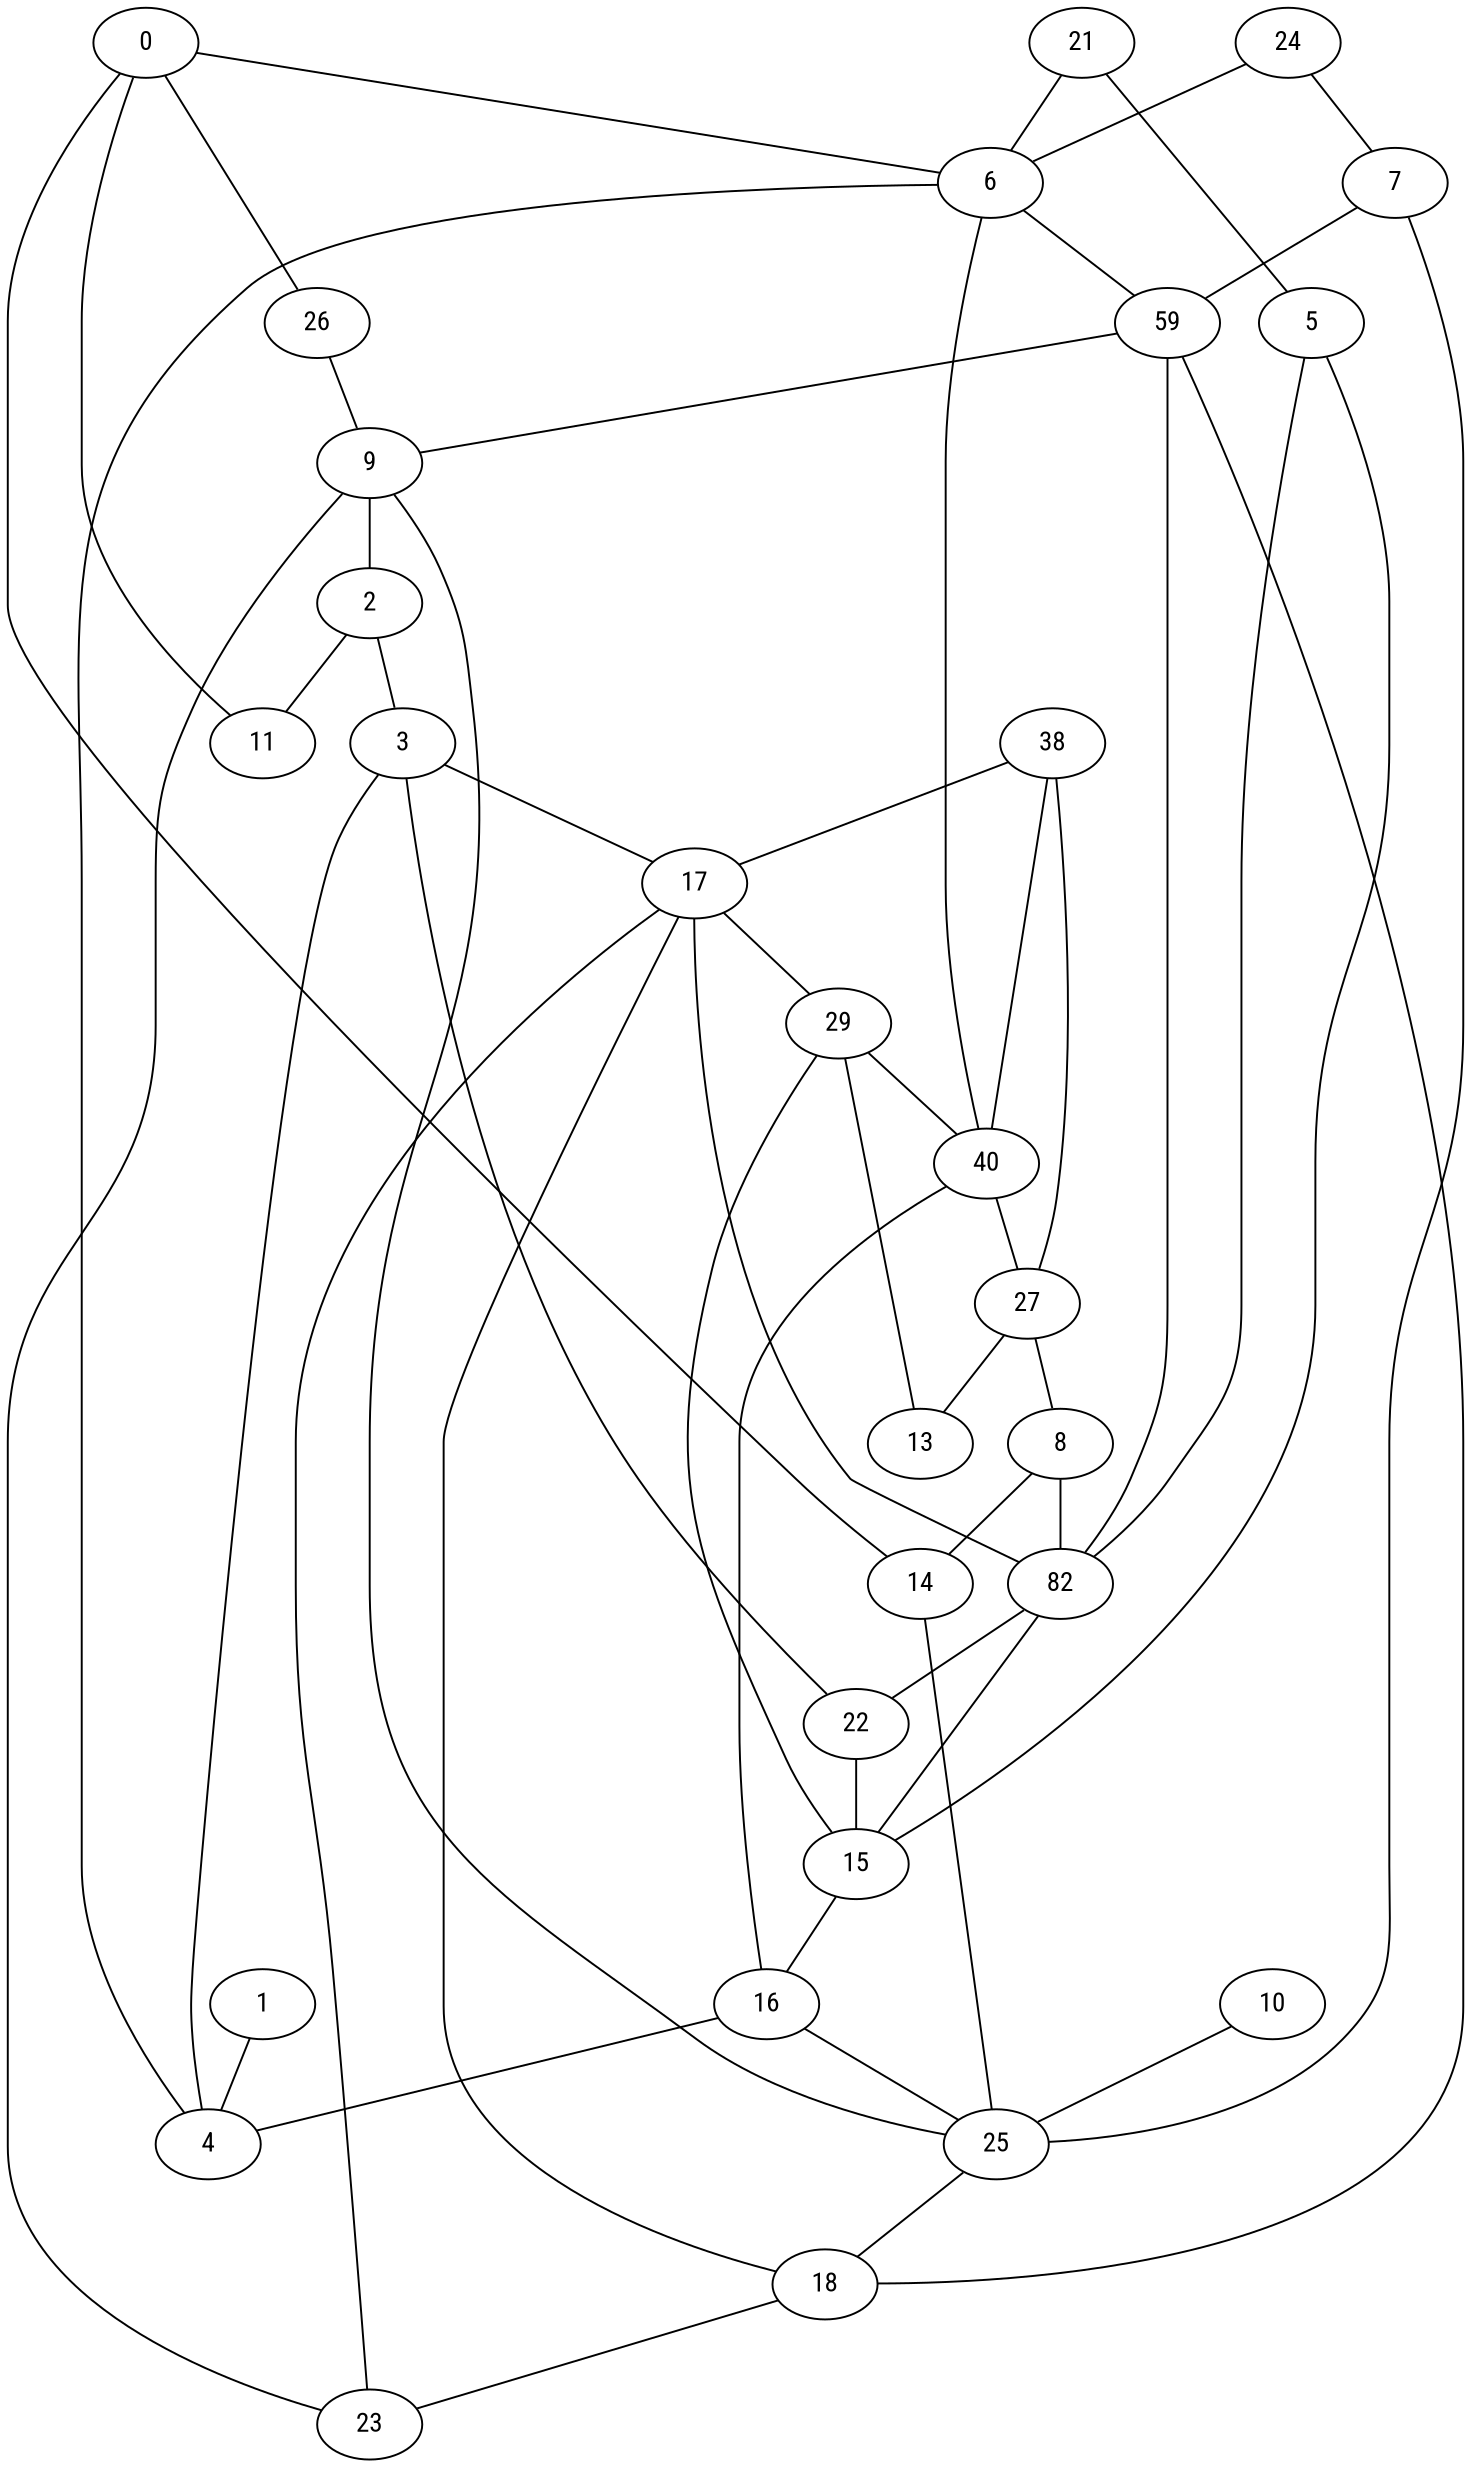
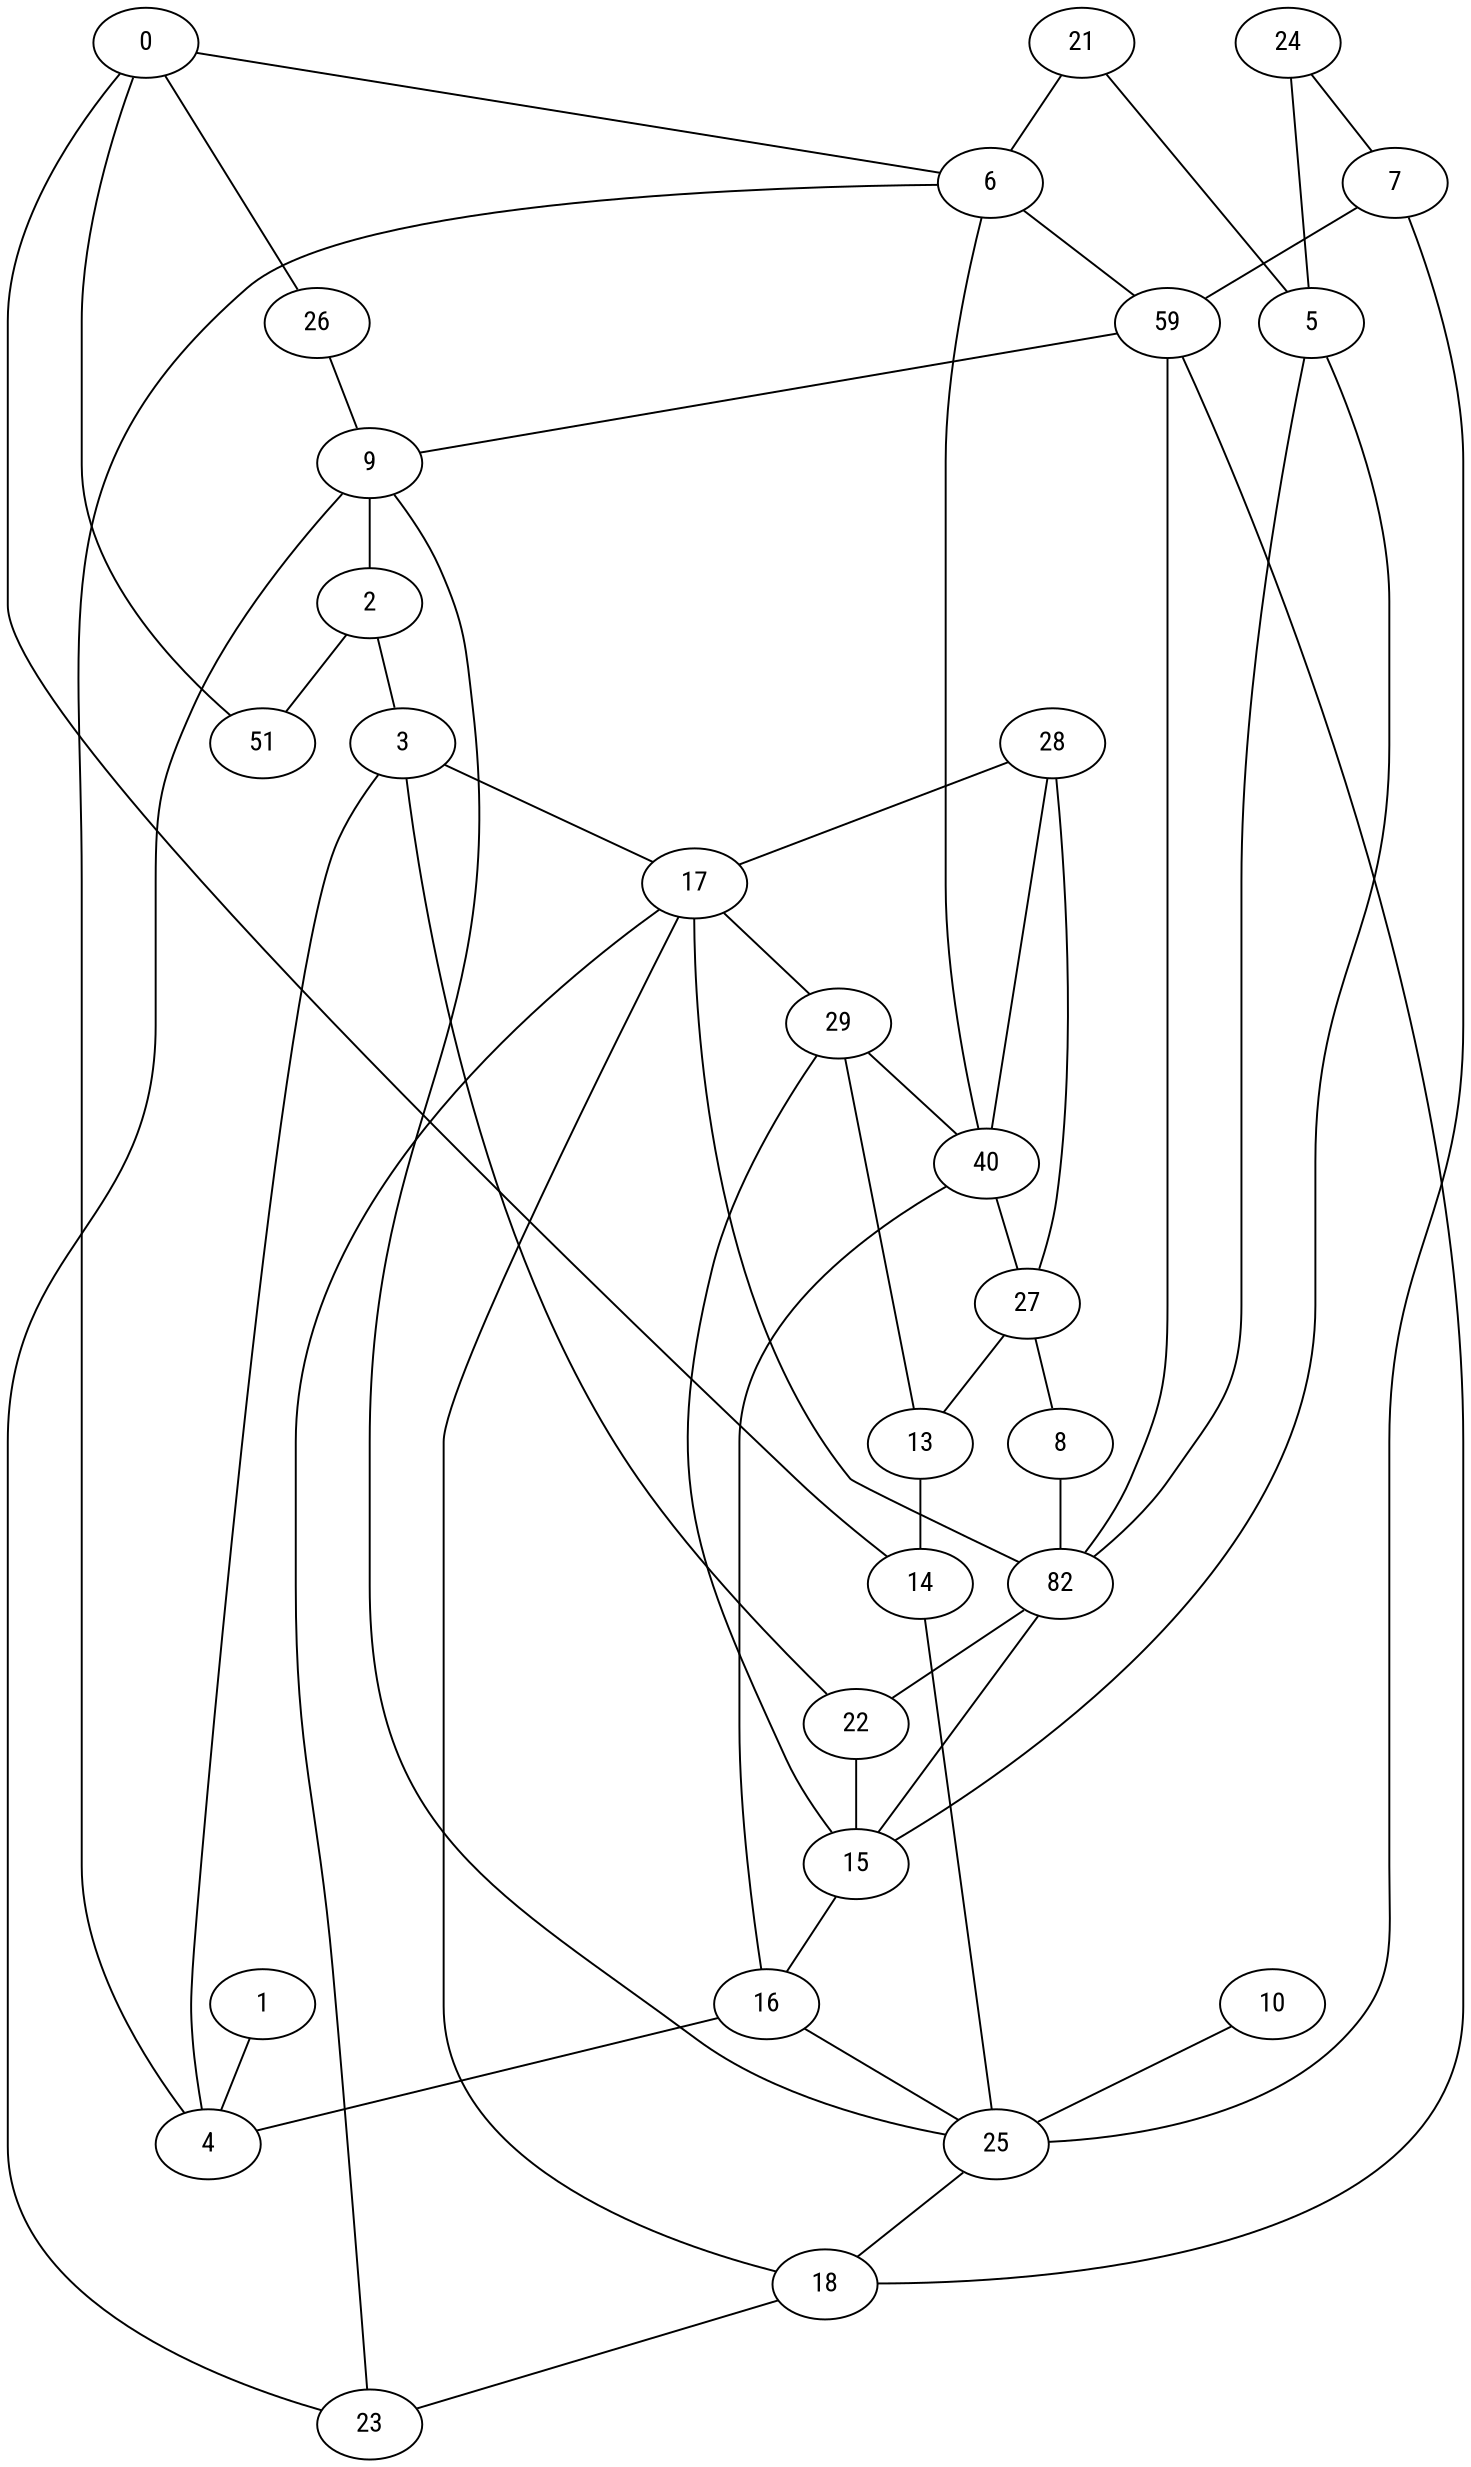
  graph {
    fontname="Roboto Condensed"
    node [fontname="Roboto Condensed"]
    edge [fontname="Roboto Condensed"]
    n1 [label=0]
    n2 [label=6]
    n3 [label=26]
    n4 [label=59]
    n5 [label=40]
    n6 [label=9]
    n7 [label=1]
    n8 [label=4]
    n9 [label=27]
    n10 [label=8]
    n11 [label=13]
    n12 [label=2]
    n13 [label=3]
-   n14 [label=11]
+   n14 [label=51]
    n15 [label=17]
    n16 [label=82]
    n17 [label=29]
    n18 [label=5]
    n19 [label=15]
    n20 [label=22]
    n21 [label=16]
    n22 [label=18]
    n23 [label=7]
    n24 [label=25]
    n25 [label=14]
    n26 [label=23]
    n27 [label=10]
    n28 [label=21]
    n29 [label=24]
-   n30 [label=38]
+   n30 [label=28]
    n1 -- n2
    n1 -- n3
    n2 -- n4
    n2 -- n5
    n3 -- n6
    n4 -- n6
    n4 -- n22
    n5 -- n9
    n5 -- n21
    n6 -- n12
    n6 -- n26
    n7 -- n8
    n8 -- n2
    n9 -- n10
    n9 -- n11
    n10 -- n16
-   n10 -- n25
+   n11 -- n25
    n11 -- n17
    n12 -- n13
    n12 -- n14
    n13 -- n8
    n13 -- n15
    n14 -- n1
    n15 -- n16
    n15 -- n17
    n16 -- n4
    n16 -- n20
    n17 -- n5
    n17 -- n19
    n18 -- n16
    n18 -- n19
    n19 -- n16
    n19 -- n21
    n20 -- n13
    n20 -- n19
    n21 -- n8
    n21 -- n24
    n22 -- n15
    n22 -- n26
    n23 -- n4
    n23 -- n24
    n24 -- n6
    n24 -- n22
    n25 -- n1
    n25 -- n24
    n26 -- n15
    n27 -- n24
    n28 -- n2
    n28 -- n18
-   n29 -- n2
+   n29 -- n18
    n29 -- n23
    n30 -- n5
    n30 -- n9
    n30 -- n15
  }
